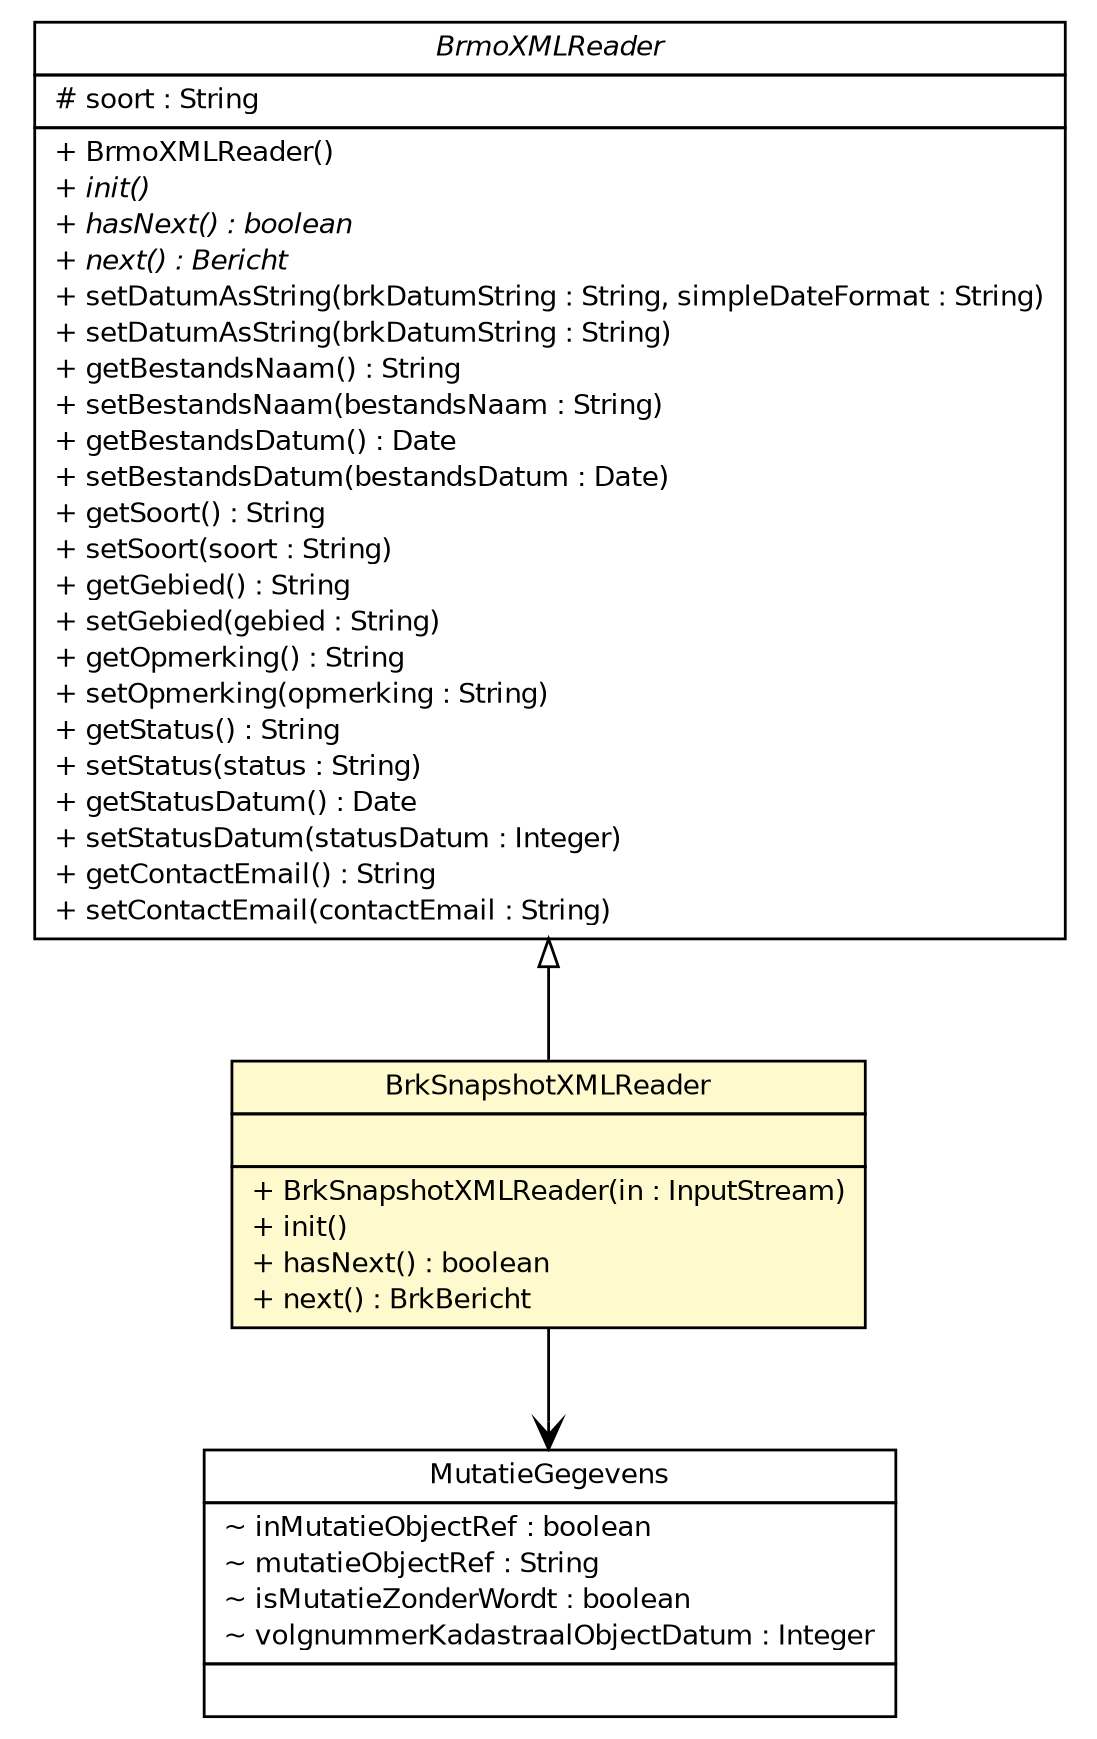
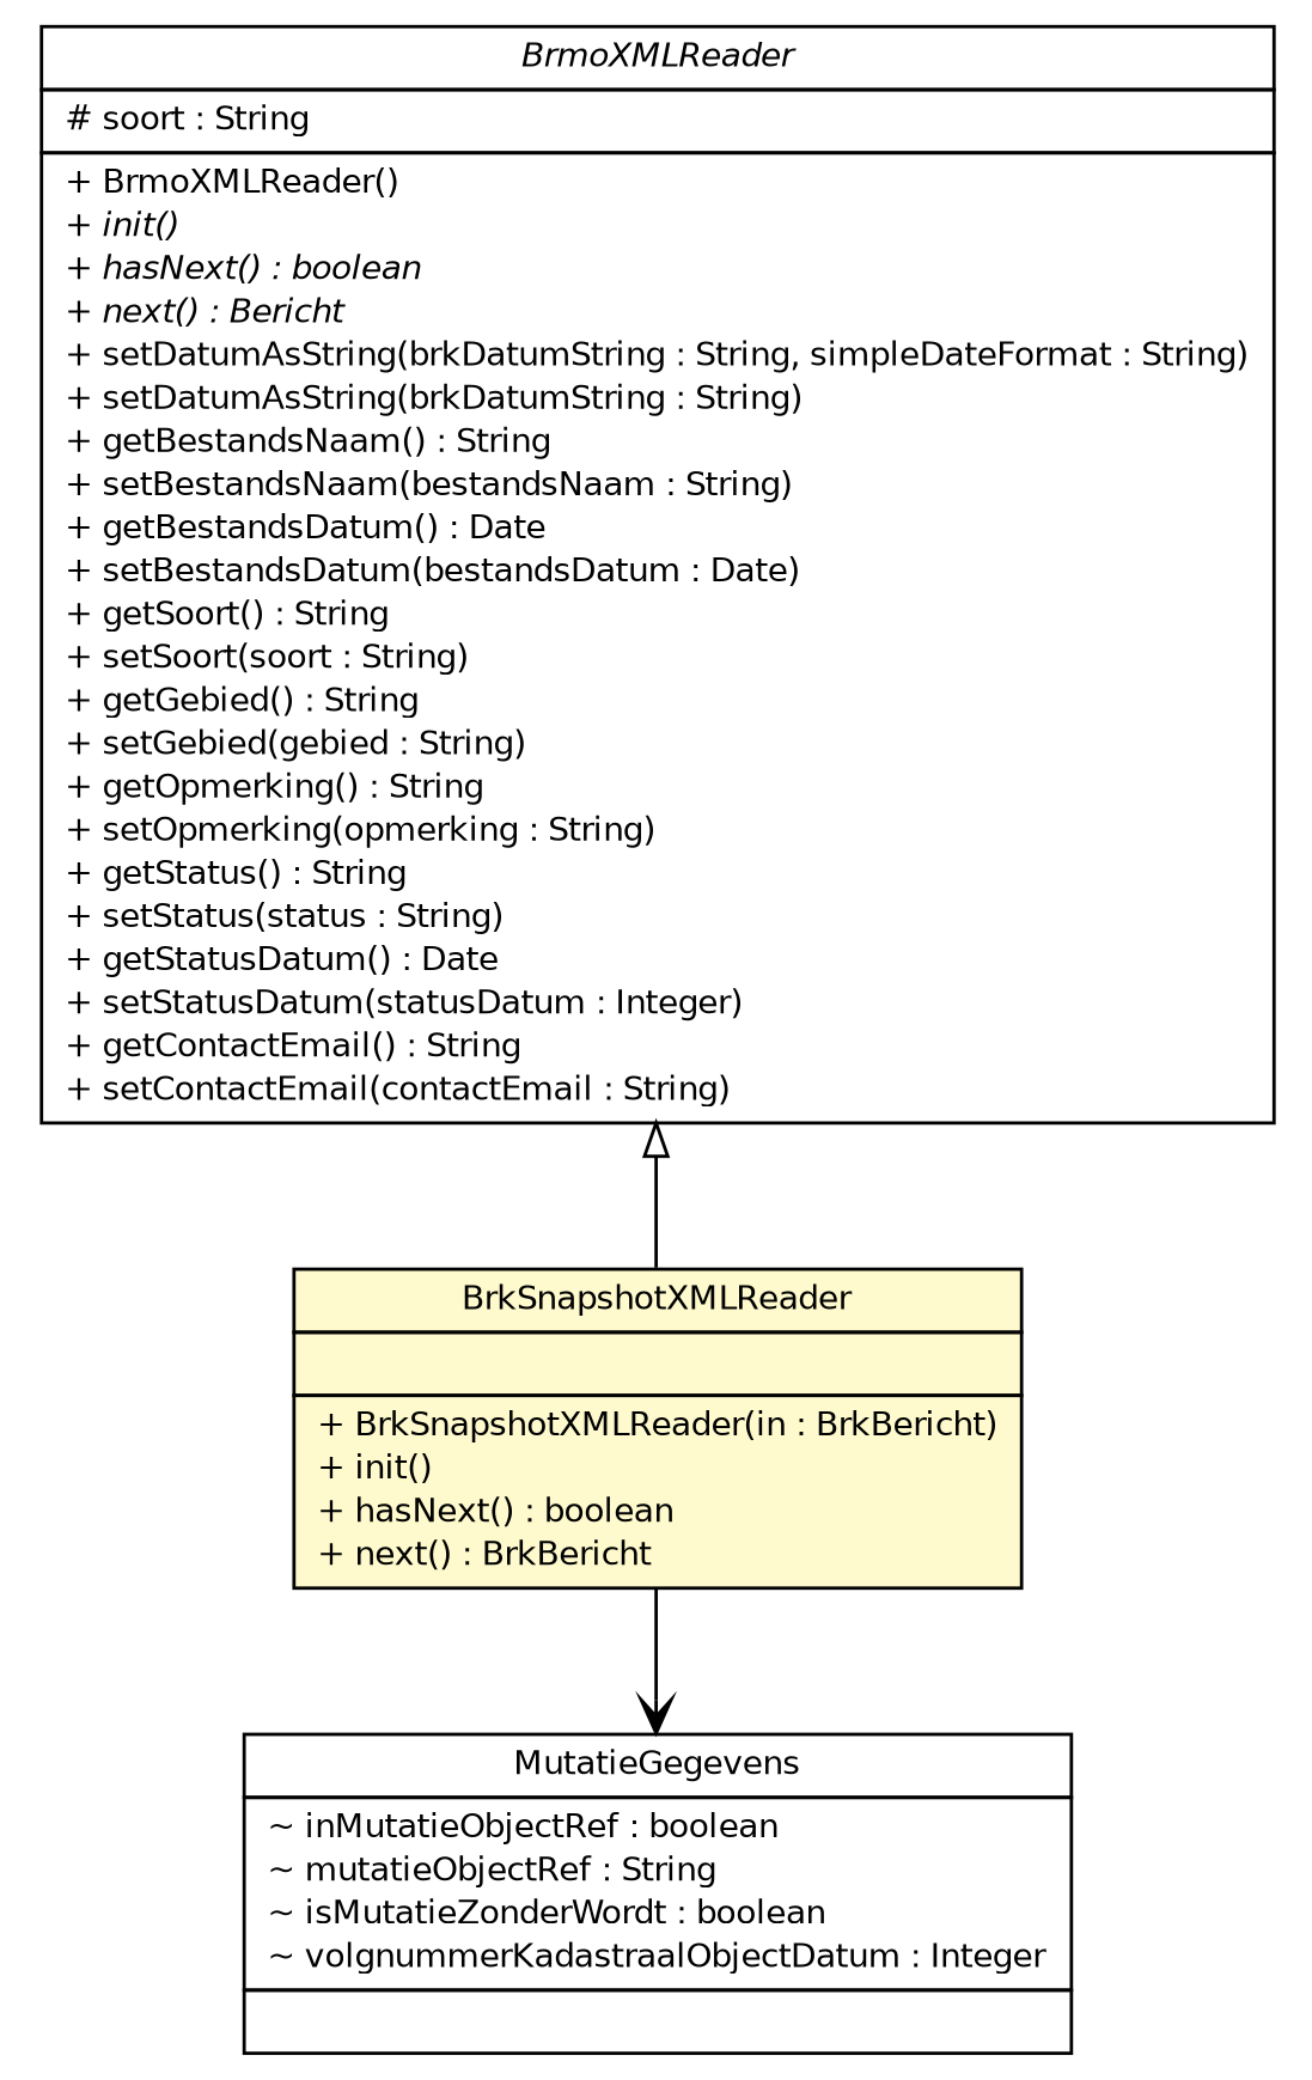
  digraph {
    nodesep=0.25
    ranksep=0.5
    node [fontcolor=black fontname=Helvetica fontsize=10.0 shape=plaintext]
    edge [fontname=Helvetica headport=p labelfontname=Helvetica labelfontsize=10 tailport=p]
    n1 [label=<<table title="nl.b3p.brmo.loader.xml.BrmoXMLReader" border="0" cellborder="1" cellspacing="0" cellpadding="2" port="p" href="./BrmoXMLReader.html"> 		<tr><td><table border="0" cellspacing="0" cellpadding="1"> <tr><td align="center" balign="center"><font face="Helvetica-Oblique"> BrmoXMLReader </font></td></tr> 		</table></td></tr> 		<tr><td><table border="0" cellspacing="0" cellpadding="1"> <tr><td align="left" balign="left"> # soort : String </td></tr> 		</table></td></tr> 		<tr><td><table border="0" cellspacing="0" cellpadding="1"> <tr><td align="left" balign="left"> + BrmoXMLReader() </td></tr> <tr><td align="left" balign="left"><font face="Helvetica-Oblique" point-size="10.0"> + init() </font></td></tr> <tr><td align="left" balign="left"><font face="Helvetica-Oblique" point-size="10.0"> + hasNext() : boolean </font></td></tr> <tr><td align="left" balign="left"><font face="Helvetica-Oblique" point-size="10.0"> + next() : Bericht </font></td></tr> <tr><td align="left" balign="left"> + setDatumAsString(brkDatumString : String, simpleDateFormat : String) </td></tr> <tr><td align="left" balign="left"> + setDatumAsString(brkDatumString : String) </td></tr> <tr><td align="left" balign="left"> + getBestandsNaam() : String </td></tr> <tr><td align="left" balign="left"> + setBestandsNaam(bestandsNaam : String) </td></tr> <tr><td align="left" balign="left"> + getBestandsDatum() : Date </td></tr> <tr><td align="left" balign="left"> + setBestandsDatum(bestandsDatum : Date) </td></tr> <tr><td align="left" balign="left"> + getSoort() : String </td></tr> <tr><td align="left" balign="left"> + setSoort(soort : String) </td></tr> <tr><td align="left" balign="left"> + getGebied() : String </td></tr> <tr><td align="left" balign="left"> + setGebied(gebied : String) </td></tr> <tr><td align="left" balign="left"> + getOpmerking() : String </td></tr> <tr><td align="left" balign="left"> + setOpmerking(opmerking : String) </td></tr> <tr><td align="left" balign="left"> + getStatus() : String </td></tr> <tr><td align="left" balign="left"> + setStatus(status : String) </td></tr> <tr><td align="left" balign="left"> + getStatusDatum() : Date </td></tr> <tr><td align="left" balign="left"> + setStatusDatum(statusDatum : Integer) </td></tr> <tr><td align="left" balign="left"> + getContactEmail() : String </td></tr> <tr><td align="left" balign="left"> + setContactEmail(contactEmail : String) </td></tr> 		</table></td></tr> 		</table>>]
-   n2 [label=<<table title="nl.b3p.brmo.loader.xml.BrkSnapshotXMLReader" border="0" cellborder="1" cellspacing="0" cellpadding="2" port="p" bgcolor="lemonChiffon" href="./BrkSnapshotXMLReader.html"> 		<tr><td><table border="0" cellspacing="0" cellpadding="1"> <tr><td align="center" balign="center"> BrkSnapshotXMLReader </td></tr> 		</table></td></tr> 		<tr><td><table border="0" cellspacing="0" cellpadding="1"> <tr><td align="left" balign="left">  </td></tr> 		</table></td></tr> 		<tr><td><table border="0" cellspacing="0" cellpadding="1"> <tr><td align="left" balign="left"> + BrkSnapshotXMLReader(in : InputStream) </td></tr> <tr><td align="left" balign="left"> + init() </td></tr> <tr><td align="left" balign="left"> + hasNext() : boolean </td></tr> <tr><td align="left" balign="left"> + next() : BrkBericht </td></tr> 		</table></td></tr> 		</table>>]
+   n2 [label=<<table title="nl.b3p.brmo.loader.xml.BrkSnapshotXMLReader" border="0" cellborder="1" cellspacing="0" cellpadding="2" port="p" bgcolor="lemonChiffon" href="./BrkSnapshotXMLReader.html"> 		<tr><td><table border="0" cellspacing="0" cellpadding="1"> <tr><td align="center" balign="center"> BrkSnapshotXMLReader </td></tr> 		</table></td></tr> 		<tr><td><table border="0" cellspacing="0" cellpadding="1"> <tr><td align="left" balign="left">  </td></tr> 		</table></td></tr> 		<tr><td><table border="0" cellspacing="0" cellpadding="1"> <tr><td align="left" balign="left"> + BrkSnapshotXMLReader(in : BrkBericht) </td></tr> <tr><td align="left" balign="left"> + init() </td></tr> <tr><td align="left" balign="left"> + hasNext() : boolean </td></tr> <tr><td align="left" balign="left"> + next() : BrkBericht </td></tr> 		</table></td></tr> 		</table>>]
    n3 [label=<<table title="nl.b3p.brmo.loader.xml.BrkSnapshotXMLReader.MutatieGegevens" border="0" cellborder="1" cellspacing="0" cellpadding="2" port="p"> 		<tr><td><table border="0" cellspacing="0" cellpadding="1"> <tr><td align="center" balign="center"> MutatieGegevens </td></tr> 		</table></td></tr> 		<tr><td><table border="0" cellspacing="0" cellpadding="1"> <tr><td align="left" balign="left"> ~ inMutatieObjectRef : boolean </td></tr> <tr><td align="left" balign="left"> ~ mutatieObjectRef : String </td></tr> <tr><td align="left" balign="left"> ~ isMutatieZonderWordt : boolean </td></tr> <tr><td align="left" balign="left"> ~ volgnummerKadastraalObjectDatum : Integer </td></tr> 		</table></td></tr> 		<tr><td><table border="0" cellspacing="0" cellpadding="1"> <tr><td align="left" balign="left">  </td></tr> 		</table></td></tr> 		</table>>]
    n1 -> n2 [arrowtail=empty dir=back fontsize=10]
    n2 -> n3 [arrowhead=open color=black fontcolor=black fontsize=10.0]
  }
